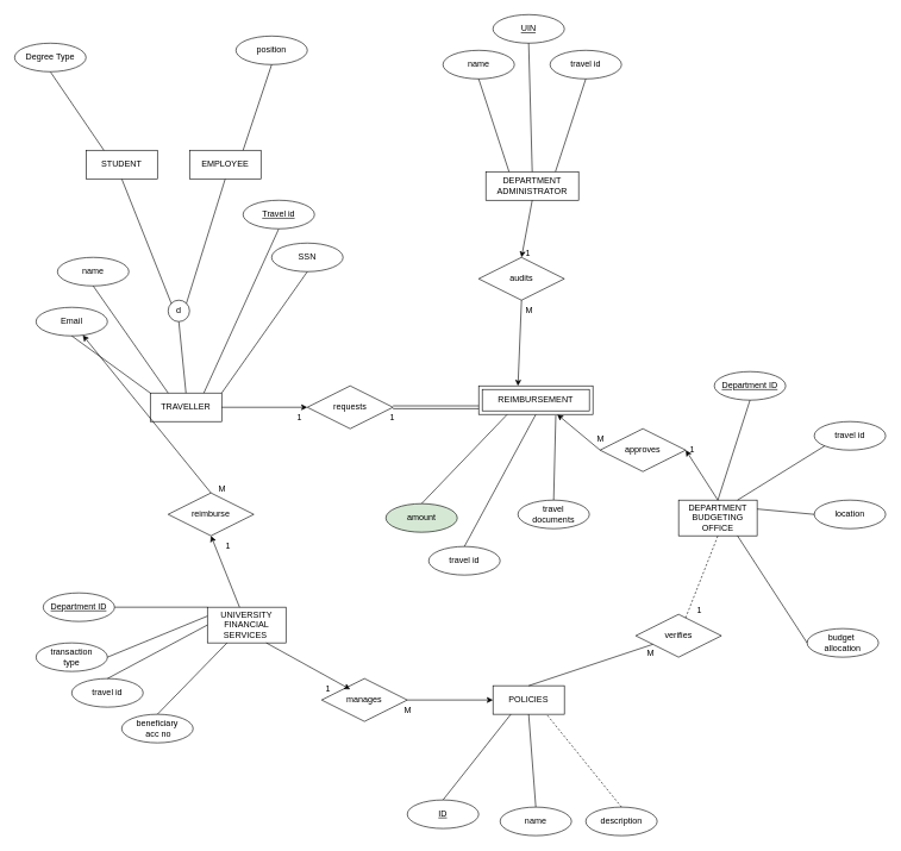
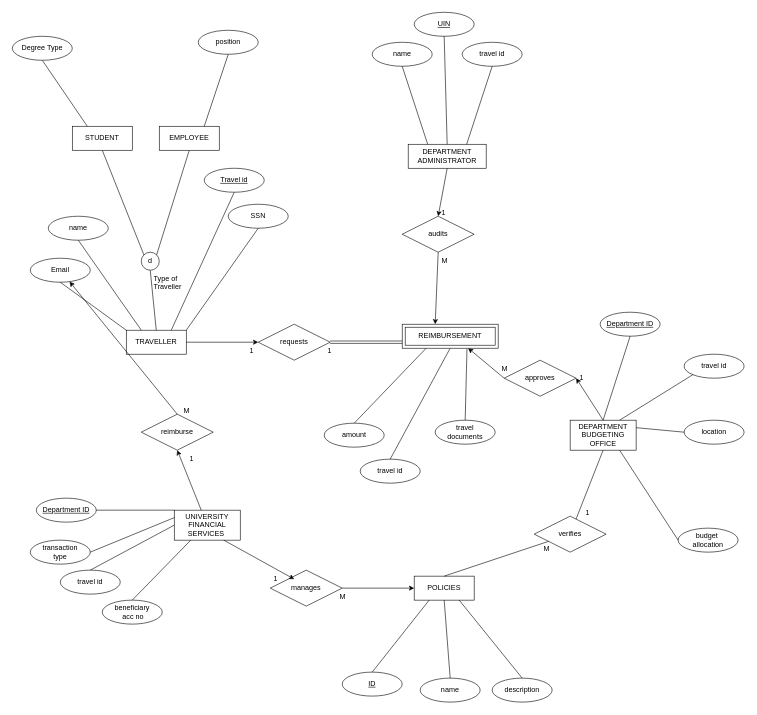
  <mxCell id="0" />
  <mxCell id="1" parent="0" />
  <mxCell id="2" value="TRAVELLER" style="whiteSpace=wrap;html=1;align=center;" vertex="1" parent="1"><mxGeometry x="210" y="550" width="100" height="40" as="geometry" /></mxCell>
  <mxCell id="3" value="DEPARTMENT BUDGETING OFFICE" style="whiteSpace=wrap;html=1;align=center;" vertex="1" parent="1"><mxGeometry x="950" y="700" width="110" height="50" as="geometry" /></mxCell>
  <mxCell id="4" value="UNIVERSITY FINANCIAL SERVICES&amp;nbsp;" style="whiteSpace=wrap;html=1;align=center;" vertex="1" parent="1"><mxGeometry x="290" y="850" width="110" height="50" as="geometry" /></mxCell>
  <mxCell id="5" value="DEPARTMENT ADMINISTRATOR" style="whiteSpace=wrap;html=1;align=center;" vertex="1" parent="1"><mxGeometry x="680" y="240" width="130" height="40" as="geometry" /></mxCell>
  <mxCell id="6" value="verifies" style="shape=rhombus;perimeter=rhombusPerimeter;whiteSpace=wrap;html=1;align=center;" vertex="1" parent="1"><mxGeometry x="890" y="860" width="120" height="60" as="geometry" /></mxCell>
  <mxCell id="7" value="POLICIES" style="shape=label;margin=3;double=1;whiteSpace=wrap;html=1;align=center;" vertex="1" parent="1"><mxGeometry x="690" y="960" width="100" height="40" as="geometry" /></mxCell>
  <mxCell id="8" value="Email" style="ellipse;whiteSpace=wrap;html=1;align=center;" vertex="1" parent="1"><mxGeometry x="50" y="430" width="100" height="40" as="geometry" /></mxCell>
  <mxCell id="9" value="name" style="ellipse;whiteSpace=wrap;html=1;align=center;" vertex="1" parent="1"><mxGeometry x="80" y="360" width="100" height="40" as="geometry" /></mxCell>
  <mxCell id="10" value="" style="endArrow=none;html=1;rounded=0;exitX=0.75;exitY=0;exitDx=0;exitDy=0;entryX=0.5;entryY=1;entryDx=0;entryDy=0;" edge="1" parent="1" source="2" target="27"><mxGeometry width="50" height="50" relative="1" as="geometry"><mxPoint x="400" y="570" as="sourcePoint" /><mxPoint x="420" y="430" as="targetPoint" /></mxGeometry></mxCell>
  <mxCell id="11" value="manages" style="shape=rhombus;perimeter=rhombusPerimeter;whiteSpace=wrap;html=1;align=center;" vertex="1" parent="1"><mxGeometry x="450" y="950" width="120" height="60" as="geometry" /></mxCell>
  <mxCell id="12" value="" style="endArrow=none;html=1;rounded=0;exitX=0.5;exitY=0;exitDx=0;exitDy=0;" edge="1" parent="1" source="7" target="6"><mxGeometry width="50" height="50" relative="1" as="geometry"><mxPoint x="370" y="850" as="sourcePoint" /><mxPoint x="420" y="800" as="targetPoint" /></mxGeometry></mxCell>
  <mxCell id="13" value="" style="endArrow=classic;html=1;rounded=0;exitX=0.75;exitY=1;exitDx=0;exitDy=0;entryX=1;entryY=0.5;entryDx=0;entryDy=0;" edge="1" parent="1" source="4" target="22"><mxGeometry width="50" height="50" relative="1" as="geometry"><mxPoint x="370" y="850" as="sourcePoint" /><mxPoint x="420" y="800" as="targetPoint" /></mxGeometry></mxCell>
  <mxCell id="14" value="" style="endArrow=classic;html=1;rounded=0;exitX=1;exitY=0.5;exitDx=0;exitDy=0;entryX=0;entryY=0.5;entryDx=0;entryDy=0;" edge="1" parent="1" source="11" target="7"><mxGeometry width="50" height="50" relative="1" as="geometry"><mxPoint x="370" y="850" as="sourcePoint" /><mxPoint x="420" y="800" as="targetPoint" /></mxGeometry></mxCell>
- <mxCell id="15" value="" style="endArrow=none;html=1;rounded=0;entryX=0.5;entryY=1;entryDx=0;entryDy=0;dashed=1;" edge="1" parent="1" source="6" target="3"><mxGeometry width="50" height="50" relative="1" as="geometry"><mxPoint x="370" y="850" as="sourcePoint" /><mxPoint x="420" y="800" as="targetPoint" /></mxGeometry></mxCell>
+ <mxCell id="15" value="" style="endArrow=none;html=1;rounded=0;entryX=0.5;entryY=1;entryDx=0;entryDy=0;" edge="1" parent="1" source="6" target="3"><mxGeometry width="50" height="50" relative="1" as="geometry"><mxPoint x="370" y="850" as="sourcePoint" /><mxPoint x="420" y="800" as="targetPoint" /></mxGeometry></mxCell>
  <mxCell id="16" value="" style="endArrow=none;html=1;rounded=0;exitX=0.25;exitY=0;exitDx=0;exitDy=0;entryX=0.5;entryY=1;entryDx=0;entryDy=0;" edge="1" parent="1" source="2" target="9"><mxGeometry width="50" height="50" relative="1" as="geometry"><mxPoint x="370" y="620" as="sourcePoint" /><mxPoint x="420" y="570" as="targetPoint" /></mxGeometry></mxCell>
  <mxCell id="17" value="reimburse" style="shape=rhombus;perimeter=rhombusPerimeter;whiteSpace=wrap;html=1;align=center;" vertex="1" parent="1"><mxGeometry x="235" y="690" width="120" height="60" as="geometry" /></mxCell>
  <mxCell id="18" value="" style="endArrow=classic;html=1;rounded=0;entryX=0.5;entryY=1;entryDx=0;entryDy=0;" edge="1" parent="1" source="4" target="17"><mxGeometry width="50" height="50" relative="1" as="geometry"><mxPoint x="370" y="760" as="sourcePoint" /><mxPoint x="420" y="710" as="targetPoint" /></mxGeometry></mxCell>
  <mxCell id="19" value="" style="endArrow=classic;html=1;rounded=0;exitX=0.5;exitY=0;exitDx=0;exitDy=0;" edge="1" parent="1" source="17" target="8"><mxGeometry width="50" height="50" relative="1" as="geometry"><mxPoint x="370" y="760" as="sourcePoint" /><mxPoint x="420" y="710" as="targetPoint" /></mxGeometry></mxCell>
  <mxCell id="20" value="M" style="text;strokeColor=none;fillColor=none;spacingLeft=4;spacingRight=4;overflow=hidden;rotatable=0;points=[[0,0.5],[1,0.5]];portConstraint=eastwest;fontSize=12;whiteSpace=wrap;html=1;" vertex="1" parent="1"><mxGeometry x="900" y="900" width="40" height="30" as="geometry" /></mxCell>
  <mxCell id="21" value="M" style="text;strokeColor=none;fillColor=none;spacingLeft=4;spacingRight=4;overflow=hidden;rotatable=0;points=[[0,0.5],[1,0.5]];portConstraint=eastwest;fontSize=12;whiteSpace=wrap;html=1;" vertex="1" parent="1"><mxGeometry x="560" y="980" width="40" height="30" as="geometry" /></mxCell>
  <mxCell id="22" value="1" style="text;strokeColor=none;fillColor=none;spacingLeft=4;spacingRight=4;overflow=hidden;rotatable=0;points=[[0,0.5],[1,0.5]];portConstraint=eastwest;fontSize=12;whiteSpace=wrap;html=1;" vertex="1" parent="1"><mxGeometry x="450" y="950" width="40" height="30" as="geometry" /></mxCell>
  <mxCell id="23" value="1" style="text;strokeColor=none;fillColor=none;spacingLeft=4;spacingRight=4;overflow=hidden;rotatable=0;points=[[0,0.5],[1,0.5]];portConstraint=eastwest;fontSize=12;whiteSpace=wrap;html=1;" vertex="1" parent="1"><mxGeometry x="310" y="750" width="40" height="30" as="geometry" /></mxCell>
  <mxCell id="24" value="M" style="text;strokeColor=none;fillColor=none;spacingLeft=4;spacingRight=4;overflow=hidden;rotatable=0;points=[[0,0.5],[1,0.5]];portConstraint=eastwest;fontSize=12;whiteSpace=wrap;html=1;" vertex="1" parent="1"><mxGeometry x="300" y="670" width="40" height="30" as="geometry" /></mxCell>
  <mxCell id="25" value="SSN" style="ellipse;whiteSpace=wrap;html=1;align=center;" vertex="1" parent="1"><mxGeometry x="380" y="340" width="100" height="40" as="geometry" /></mxCell>
  <mxCell id="26" value="" style="endArrow=none;html=1;rounded=0;entryX=0.5;entryY=1;entryDx=0;entryDy=0;exitX=1;exitY=0;exitDx=0;exitDy=0;" edge="1" parent="1" source="2" target="25"><mxGeometry width="50" height="50" relative="1" as="geometry"><mxPoint x="370" y="690" as="sourcePoint" /><mxPoint x="420" y="640" as="targetPoint" /></mxGeometry></mxCell>
  <mxCell id="27" value="Travel id" style="ellipse;whiteSpace=wrap;html=1;align=center;fontStyle=4;" vertex="1" parent="1"><mxGeometry x="340" y="280" width="100" height="40" as="geometry" /></mxCell>
  <mxCell id="28" value="" style="endArrow=none;html=1;rounded=0;entryX=0.5;entryY=1;entryDx=0;entryDy=0;exitX=0;exitY=0;exitDx=0;exitDy=0;" edge="1" parent="1" source="2" target="8"><mxGeometry width="50" height="50" relative="1" as="geometry"><mxPoint x="330" y="540" as="sourcePoint" /><mxPoint x="200" y="490" as="targetPoint" /></mxGeometry></mxCell>
  <mxCell id="29" value="" style="endArrow=none;html=1;rounded=0;entryX=0.5;entryY=1;entryDx=0;entryDy=0;exitX=0.5;exitY=0;exitDx=0;exitDy=0;" edge="1" parent="1" source="2" target="30"><mxGeometry width="50" height="50" relative="1" as="geometry"><mxPoint x="370" y="500" as="sourcePoint" /><mxPoint x="400" y="410" as="targetPoint" /></mxGeometry></mxCell>
  <mxCell id="30" value="d" style="ellipse;whiteSpace=wrap;html=1;aspect=fixed;" vertex="1" parent="1"><mxGeometry x="235" y="420" width="30" height="30" as="geometry" /></mxCell>
  <mxCell id="31" value="" style="endArrow=none;html=1;rounded=0;exitX=1;exitY=0;exitDx=0;exitDy=0;entryX=0.5;entryY=1;entryDx=0;entryDy=0;" edge="1" parent="1" source="30" target="33"><mxGeometry width="50" height="50" relative="1" as="geometry"><mxPoint x="400" y="430" as="sourcePoint" /><mxPoint x="400" y="330" as="targetPoint" /></mxGeometry></mxCell>
  <mxCell id="32" value="" style="endArrow=none;html=1;rounded=0;exitX=0;exitY=0;exitDx=0;exitDy=0;entryX=0.5;entryY=1;entryDx=0;entryDy=0;" edge="1" parent="1" source="30" target="34"><mxGeometry width="50" height="50" relative="1" as="geometry"><mxPoint x="350" y="430" as="sourcePoint" /><mxPoint x="330" y="350" as="targetPoint" /></mxGeometry></mxCell>
  <mxCell id="33" value="EMPLOYEE" style="whiteSpace=wrap;html=1;align=center;" vertex="1" parent="1"><mxGeometry x="265" y="210" width="100" height="40" as="geometry" /></mxCell>
  <mxCell id="34" value="STUDENT" style="whiteSpace=wrap;html=1;align=center;" vertex="1" parent="1"><mxGeometry x="120" y="210" width="100" height="40" as="geometry" /></mxCell>
+ <mxCell id="35" value="Type of Traveller" style="text;strokeColor=none;fillColor=none;spacingLeft=4;spacingRight=4;overflow=hidden;rotatable=0;points=[[0,0.5],[1,0.5]];portConstraint=eastwest;fontSize=12;whiteSpace=wrap;html=1;" vertex="1" parent="1"><mxGeometry x="250" y="450" width="90" height="50" as="geometry" /></mxCell>
  <mxCell id="36" value="description" style="ellipse;whiteSpace=wrap;html=1;align=center;" vertex="1" parent="1"><mxGeometry x="820" y="1130" width="100" height="40" as="geometry" /></mxCell>
  <mxCell id="37" value="&lt;u&gt;ID&lt;/u&gt;" style="ellipse;whiteSpace=wrap;html=1;align=center;" vertex="1" parent="1"><mxGeometry x="570" y="1120" width="100" height="40" as="geometry" /></mxCell>
  <mxCell id="38" value="name" style="ellipse;whiteSpace=wrap;html=1;align=center;" vertex="1" parent="1"><mxGeometry x="700" y="1130" width="100" height="40" as="geometry" /></mxCell>
  <mxCell id="39" value="beneficiary&lt;div&gt;&amp;nbsp;acc no&lt;/div&gt;" style="ellipse;whiteSpace=wrap;html=1;align=center;" vertex="1" parent="1"><mxGeometry x="170" y="1000" width="100" height="40" as="geometry" /></mxCell>
  <mxCell id="40" value="" style="endArrow=none;html=1;rounded=0;entryX=0.25;entryY=1;entryDx=0;entryDy=0;exitX=0.5;exitY=0;exitDx=0;exitDy=0;" edge="1" parent="1" source="37" target="7"><mxGeometry width="50" height="50" relative="1" as="geometry"><mxPoint x="630" y="1080" as="sourcePoint" /><mxPoint x="680" y="1030" as="targetPoint" /></mxGeometry></mxCell>
  <mxCell id="41" value="" style="endArrow=none;html=1;rounded=0;entryX=0.5;entryY=1;entryDx=0;entryDy=0;exitX=0.5;exitY=0;exitDx=0;exitDy=0;" edge="1" parent="1" source="38" target="7"><mxGeometry width="50" height="50" relative="1" as="geometry"><mxPoint x="720" y="1100" as="sourcePoint" /><mxPoint x="770" y="1050" as="targetPoint" /></mxGeometry></mxCell>
- <mxCell id="42" value="" style="endArrow=none;html=1;rounded=0;entryX=0.75;entryY=1;entryDx=0;entryDy=0;exitX=0.5;exitY=0;exitDx=0;exitDy=0;dashed=1;" edge="1" parent="1" source="36" target="7"><mxGeometry width="50" height="50" relative="1" as="geometry"><mxPoint x="800" y="1080" as="sourcePoint" /><mxPoint x="770" y="1020" as="targetPoint" /></mxGeometry></mxCell>
+ <mxCell id="42" value="" style="endArrow=none;html=1;rounded=0;entryX=0.75;entryY=1;entryDx=0;entryDy=0;exitX=0.5;exitY=0;exitDx=0;exitDy=0;" edge="1" parent="1" source="36" target="7"><mxGeometry width="50" height="50" relative="1" as="geometry"><mxPoint x="800" y="1080" as="sourcePoint" /><mxPoint x="770" y="1020" as="targetPoint" /></mxGeometry></mxCell>
  <mxCell id="43" value="travel id" style="ellipse;whiteSpace=wrap;html=1;align=center;" vertex="1" parent="1"><mxGeometry x="1140" y="590" width="100" height="40" as="geometry" /></mxCell>
  <mxCell id="44" value="" style="endArrow=none;html=1;rounded=0;exitX=0.75;exitY=0;exitDx=0;exitDy=0;entryX=0;entryY=1;entryDx=0;entryDy=0;" edge="1" parent="1" source="3" target="43"><mxGeometry width="50" height="50" relative="1" as="geometry"><mxPoint x="900" y="670" as="sourcePoint" /><mxPoint x="950" y="620" as="targetPoint" /></mxGeometry></mxCell>
  <mxCell id="45" value="location" style="ellipse;whiteSpace=wrap;html=1;align=center;" vertex="1" parent="1"><mxGeometry x="1140" y="700" width="100" height="40" as="geometry" /></mxCell>
  <mxCell id="46" value="" style="endArrow=none;html=1;rounded=0;exitX=1;exitY=0.25;exitDx=0;exitDy=0;entryX=0;entryY=0.5;entryDx=0;entryDy=0;" edge="1" parent="1" source="3" target="45"><mxGeometry width="50" height="50" relative="1" as="geometry"><mxPoint x="870" y="690" as="sourcePoint" /><mxPoint x="920" y="640" as="targetPoint" /></mxGeometry></mxCell>
  <mxCell id="47" value="budget&amp;nbsp;&lt;div&gt;allocation&lt;/div&gt;" style="ellipse;whiteSpace=wrap;html=1;align=center;" vertex="1" parent="1"><mxGeometry x="1130" y="880" width="100" height="40" as="geometry" /></mxCell>
  <mxCell id="48" value="" style="endArrow=none;html=1;rounded=0;entryX=0.75;entryY=1;entryDx=0;entryDy=0;exitX=0;exitY=0.5;exitDx=0;exitDy=0;" edge="1" parent="1" source="47" target="3"><mxGeometry width="50" height="50" relative="1" as="geometry"><mxPoint x="590" y="790" as="sourcePoint" /><mxPoint x="640" y="740" as="targetPoint" /></mxGeometry></mxCell>
  <mxCell id="49" value="" style="endArrow=none;html=1;rounded=0;entryX=0.25;entryY=1;entryDx=0;entryDy=0;exitX=0.5;exitY=0;exitDx=0;exitDy=0;" edge="1" parent="1" source="39" target="4"><mxGeometry width="50" height="50" relative="1" as="geometry"><mxPoint x="280" y="990" as="sourcePoint" /><mxPoint x="330" y="940" as="targetPoint" /></mxGeometry></mxCell>
  <mxCell id="50" value="travel id" style="ellipse;whiteSpace=wrap;html=1;align=center;" vertex="1" parent="1"><mxGeometry x="100" y="950" width="100" height="40" as="geometry" /></mxCell>
  <mxCell id="51" value="" style="endArrow=none;html=1;rounded=0;entryX=0;entryY=0.5;entryDx=0;entryDy=0;exitX=0.5;exitY=0;exitDx=0;exitDy=0;" edge="1" parent="1" source="50" target="4"><mxGeometry width="50" height="50" relative="1" as="geometry"><mxPoint x="220" y="940" as="sourcePoint" /><mxPoint x="270" y="890" as="targetPoint" /></mxGeometry></mxCell>
  <mxCell id="52" value="transaction&lt;div&gt;type&lt;/div&gt;" style="ellipse;whiteSpace=wrap;html=1;align=center;" vertex="1" parent="1"><mxGeometry x="50" y="900" width="100" height="40" as="geometry" /></mxCell>
  <mxCell id="53" value="" style="endArrow=none;html=1;rounded=0;entryX=0;entryY=0.25;entryDx=0;entryDy=0;exitX=1;exitY=0.5;exitDx=0;exitDy=0;" edge="1" parent="1" source="52" target="4"><mxGeometry width="50" height="50" relative="1" as="geometry"><mxPoint x="180" y="920" as="sourcePoint" /><mxPoint x="230" y="870" as="targetPoint" /></mxGeometry></mxCell>
  <mxCell id="54" value="name" style="ellipse;whiteSpace=wrap;html=1;align=center;" vertex="1" parent="1"><mxGeometry x="620" y="70" width="100" height="40" as="geometry" /></mxCell>
  <mxCell id="55" value="travel id" style="ellipse;whiteSpace=wrap;html=1;align=center;" vertex="1" parent="1"><mxGeometry x="770" y="70" width="100" height="40" as="geometry" /></mxCell>
  <mxCell id="56" value="" style="endArrow=none;html=1;rounded=0;entryX=0.5;entryY=1;entryDx=0;entryDy=0;exitX=0.25;exitY=0;exitDx=0;exitDy=0;" edge="1" parent="1" source="5" target="54"><mxGeometry width="50" height="50" relative="1" as="geometry"><mxPoint x="-70" y="680" as="sourcePoint" /><mxPoint x="-20" y="630" as="targetPoint" /></mxGeometry></mxCell>
  <mxCell id="57" value="" style="endArrow=none;html=1;rounded=0;entryX=0.75;entryY=0;entryDx=0;entryDy=0;exitX=0.5;exitY=1;exitDx=0;exitDy=0;" edge="1" parent="1" source="55" target="5"><mxGeometry width="50" height="50" relative="1" as="geometry"><mxPoint x="-70" y="820" as="sourcePoint" /><mxPoint x="-20" y="770" as="targetPoint" /></mxGeometry></mxCell>
  <mxCell id="58" value="&lt;u&gt;UIN&lt;/u&gt;" style="ellipse;whiteSpace=wrap;html=1;align=center;" vertex="1" parent="1"><mxGeometry x="690" y="20" width="100" height="40" as="geometry" /></mxCell>
  <mxCell id="59" value="" style="endArrow=none;html=1;rounded=0;exitX=0.5;exitY=1;exitDx=0;exitDy=0;entryX=0.5;entryY=0;entryDx=0;entryDy=0;" edge="1" parent="1" source="58" target="5"><mxGeometry width="50" height="50" relative="1" as="geometry"><mxPoint x="-120" y="760" as="sourcePoint" /><mxPoint x="-70" y="710" as="targetPoint" /></mxGeometry></mxCell>
  <mxCell id="60" value="requests" style="shape=rhombus;perimeter=rhombusPerimeter;whiteSpace=wrap;html=1;align=center;" vertex="1" parent="1"><mxGeometry x="430" y="540" width="120" height="60" as="geometry" /></mxCell>
  <mxCell id="61" value="approves" style="shape=rhombus;perimeter=rhombusPerimeter;whiteSpace=wrap;html=1;align=center;" vertex="1" parent="1"><mxGeometry x="840" y="600" width="120" height="60" as="geometry" /></mxCell>
  <mxCell id="62" value="" style="endArrow=classic;html=1;rounded=0;exitX=1;exitY=0.5;exitDx=0;exitDy=0;entryX=0;entryY=0.5;entryDx=0;entryDy=0;" edge="1" parent="1" source="2" target="60"><mxGeometry width="50" height="50" relative="1" as="geometry"><mxPoint x="490" y="630" as="sourcePoint" /><mxPoint x="540" y="580" as="targetPoint" /></mxGeometry></mxCell>
  <mxCell id="63" value="" style="endArrow=classic;html=1;rounded=0;exitX=0.5;exitY=0;exitDx=0;exitDy=0;entryX=1;entryY=0.5;entryDx=0;entryDy=0;" edge="1" parent="1" source="3" target="61"><mxGeometry width="50" height="50" relative="1" as="geometry"><mxPoint x="490" y="630" as="sourcePoint" /><mxPoint x="540" y="580" as="targetPoint" /></mxGeometry></mxCell>
  <mxCell id="64" value="" style="endArrow=classic;html=1;rounded=0;exitX=0;exitY=0.5;exitDx=0;exitDy=0;entryX=1;entryY=1;entryDx=0;entryDy=0;" edge="1" parent="1" source="61"><mxGeometry width="50" height="50" relative="1" as="geometry"><mxPoint x="490" y="630" as="sourcePoint" /><mxPoint x="780" y="580" as="targetPoint" /></mxGeometry></mxCell>
  <mxCell id="65" value="audits" style="shape=rhombus;perimeter=rhombusPerimeter;whiteSpace=wrap;html=1;align=center;" vertex="1" parent="1"><mxGeometry x="670" y="360" width="120" height="60" as="geometry" /></mxCell>
  <mxCell id="66" value="" style="endArrow=classic;html=1;rounded=0;exitX=0.5;exitY=1;exitDx=0;exitDy=0;entryX=0.5;entryY=0;entryDx=0;entryDy=0;" edge="1" parent="1" source="5" target="65"><mxGeometry width="50" height="50" relative="1" as="geometry"><mxPoint x="900" y="340" as="sourcePoint" /><mxPoint x="950" y="290" as="targetPoint" /></mxGeometry></mxCell>
  <mxCell id="67" value="" style="endArrow=classic;html=1;rounded=0;exitX=0.5;exitY=1;exitDx=0;exitDy=0;entryX=0.5;entryY=0;entryDx=0;entryDy=0;" edge="1" parent="1" source="65"><mxGeometry width="50" height="50" relative="1" as="geometry"><mxPoint x="640" y="340" as="sourcePoint" /><mxPoint x="725" y="540" as="targetPoint" /></mxGeometry></mxCell>
- <mxCell id="68" value="amount" style="ellipse;whiteSpace=wrap;html=1;align=center;fillColor=#d5e8d4;" vertex="1" parent="1"><mxGeometry x="540" y="705" width="100" height="40" as="geometry" /></mxCell>
+ <mxCell id="68" value="amount" style="ellipse;whiteSpace=wrap;html=1;align=center;" vertex="1" parent="1"><mxGeometry x="540" y="705" width="100" height="40" as="geometry" /></mxCell>
  <mxCell id="69" value="travel id" style="ellipse;whiteSpace=wrap;html=1;align=center;" vertex="1" parent="1"><mxGeometry x="600" y="765" width="100" height="40" as="geometry" /></mxCell>
  <mxCell id="70" value="travel&lt;div&gt;documents&lt;/div&gt;" style="ellipse;whiteSpace=wrap;html=1;align=center;" vertex="1" parent="1"><mxGeometry x="725" y="700" width="100" height="40" as="geometry" /></mxCell>
  <mxCell id="71" value="" style="endArrow=none;html=1;rounded=0;entryX=0.25;entryY=1;entryDx=0;entryDy=0;exitX=0.5;exitY=0;exitDx=0;exitDy=0;" edge="1" parent="1" source="68" target="87"><mxGeometry width="50" height="50" relative="1" as="geometry"><mxPoint x="600" y="680" as="sourcePoint" /><mxPoint x="697.5" y="580" as="targetPoint" /></mxGeometry></mxCell>
  <mxCell id="72" value="" style="endArrow=none;html=1;rounded=0;entryX=0.5;entryY=1;entryDx=0;entryDy=0;exitX=0.5;exitY=0;exitDx=0;exitDy=0;" edge="1" parent="1" source="69" target="87"><mxGeometry width="50" height="50" relative="1" as="geometry"><mxPoint x="620" y="740" as="sourcePoint" /><mxPoint x="725" y="580" as="targetPoint" /></mxGeometry></mxCell>
  <mxCell id="73" value="" style="endArrow=none;html=1;rounded=0;entryX=0.675;entryY=1.033;entryDx=0;entryDy=0;exitX=0.5;exitY=0;exitDx=0;exitDy=0;entryPerimeter=0;" edge="1" parent="1" source="70" target="87"><mxGeometry width="50" height="50" relative="1" as="geometry"><mxPoint x="700" y="700" as="sourcePoint" /><mxPoint x="752.5" y="580" as="targetPoint" /></mxGeometry></mxCell>
  <mxCell id="74" value="1" style="text;strokeColor=none;fillColor=none;spacingLeft=4;spacingRight=4;overflow=hidden;rotatable=0;points=[[0,0.5],[1,0.5]];portConstraint=eastwest;fontSize=12;whiteSpace=wrap;html=1;" vertex="1" parent="1"><mxGeometry x="960" y="615" width="40" height="30" as="geometry" /></mxCell>
  <mxCell id="75" value="1" style="text;strokeColor=none;fillColor=none;spacingLeft=4;spacingRight=4;overflow=hidden;rotatable=0;points=[[0,0.5],[1,0.5]];portConstraint=eastwest;fontSize=12;whiteSpace=wrap;html=1;" vertex="1" parent="1"><mxGeometry x="970" y="840" width="40" height="30" as="geometry" /></mxCell>
  <mxCell id="76" value="M" style="text;strokeColor=none;fillColor=none;spacingLeft=4;spacingRight=4;overflow=hidden;rotatable=0;points=[[0,0.5],[1,0.5]];portConstraint=eastwest;fontSize=12;whiteSpace=wrap;html=1;" vertex="1" parent="1"><mxGeometry x="830" y="600" width="40" height="30" as="geometry" /></mxCell>
  <mxCell id="77" value="1" style="text;strokeColor=none;fillColor=none;spacingLeft=4;spacingRight=4;overflow=hidden;rotatable=0;points=[[0,0.5],[1,0.5]];portConstraint=eastwest;fontSize=12;whiteSpace=wrap;html=1;" vertex="1" parent="1"><mxGeometry x="540" y="570" width="40" height="30" as="geometry" /></mxCell>
  <mxCell id="78" value="1" style="text;strokeColor=none;fillColor=none;spacingLeft=4;spacingRight=4;overflow=hidden;rotatable=0;points=[[0,0.5],[1,0.5]];portConstraint=eastwest;fontSize=12;whiteSpace=wrap;html=1;" vertex="1" parent="1"><mxGeometry x="410" y="570" width="40" height="30" as="geometry" /></mxCell>
  <mxCell id="79" value="1" style="text;strokeColor=none;fillColor=none;spacingLeft=4;spacingRight=4;overflow=hidden;rotatable=0;points=[[0,0.5],[1,0.5]];portConstraint=eastwest;fontSize=12;whiteSpace=wrap;html=1;" vertex="1" parent="1"><mxGeometry x="730" y="340" width="40" height="30" as="geometry" /></mxCell>
  <mxCell id="80" value="M" style="text;strokeColor=none;fillColor=none;spacingLeft=4;spacingRight=4;overflow=hidden;rotatable=0;points=[[0,0.5],[1,0.5]];portConstraint=eastwest;fontSize=12;whiteSpace=wrap;html=1;" vertex="1" parent="1"><mxGeometry x="730" y="420" width="40" height="30" as="geometry" /></mxCell>
  <mxCell id="81" value="position" style="ellipse;whiteSpace=wrap;html=1;align=center;" vertex="1" parent="1"><mxGeometry x="330" y="50" width="100" height="40" as="geometry" /></mxCell>
  <mxCell id="82" value="" style="endArrow=none;html=1;rounded=0;entryX=0.5;entryY=1;entryDx=0;entryDy=0;exitX=0.75;exitY=0;exitDx=0;exitDy=0;" edge="1" parent="1" source="33" target="81"><mxGeometry width="50" height="50" relative="1" as="geometry"><mxPoint x="570" y="340" as="sourcePoint" /><mxPoint x="620" y="290" as="targetPoint" /></mxGeometry></mxCell>
  <mxCell id="83" value="" style="endArrow=none;html=1;rounded=0;entryX=0.5;entryY=1;entryDx=0;entryDy=0;exitX=0.25;exitY=0;exitDx=0;exitDy=0;" edge="1" parent="1" source="34" target="84"><mxGeometry width="50" height="50" relative="1" as="geometry"><mxPoint x="110" y="190" as="sourcePoint" /><mxPoint x="70" y="100" as="targetPoint" /></mxGeometry></mxCell>
  <mxCell id="84" value="Degree Type" style="ellipse;whiteSpace=wrap;html=1;align=center;" vertex="1" parent="1"><mxGeometry x="20" y="60" width="100" height="40" as="geometry" /></mxCell>
  <mxCell id="85" value="Department ID" style="ellipse;whiteSpace=wrap;html=1;align=center;fontStyle=4;" vertex="1" parent="1"><mxGeometry x="1000" y="520" width="100" height="40" as="geometry" /></mxCell>
  <mxCell id="86" value="" style="endArrow=none;html=1;rounded=0;exitX=0.5;exitY=1;exitDx=0;exitDy=0;entryX=0.5;entryY=0;entryDx=0;entryDy=0;" edge="1" parent="1" source="85" target="3"><mxGeometry width="50" height="50" relative="1" as="geometry"><mxPoint x="1030" y="510" as="sourcePoint" /><mxPoint x="1020" y="690" as="targetPoint" /></mxGeometry></mxCell>
  <mxCell id="87" value="REIMBURSEMENT" style="shape=ext;margin=3;double=1;whiteSpace=wrap;html=1;align=center;" vertex="1" parent="1"><mxGeometry x="670" y="540" width="160" height="40" as="geometry" /></mxCell>
  <mxCell id="88" value="Department ID" style="ellipse;whiteSpace=wrap;html=1;align=center;fontStyle=4;" vertex="1" parent="1"><mxGeometry x="60" y="830" width="100" height="40" as="geometry" /></mxCell>
  <mxCell id="89" value="" style="endArrow=none;html=1;rounded=0;entryX=0;entryY=0;entryDx=0;entryDy=0;exitX=1;exitY=0.5;exitDx=0;exitDy=0;" edge="1" parent="1" source="88" target="4"><mxGeometry width="50" height="50" relative="1" as="geometry"><mxPoint x="150" y="860" as="sourcePoint" /><mxPoint x="270" y="735" as="targetPoint" /></mxGeometry></mxCell>
  <mxCell id="90" value="" style="shape=link;html=1;rounded=0;entryX=0;entryY=0.75;entryDx=0;entryDy=0;" edge="1" parent="1" target="87"><mxGeometry width="100" relative="1" as="geometry"><mxPoint x="550" y="570" as="sourcePoint" /><mxPoint x="650" y="570" as="targetPoint" /></mxGeometry></mxCell>
